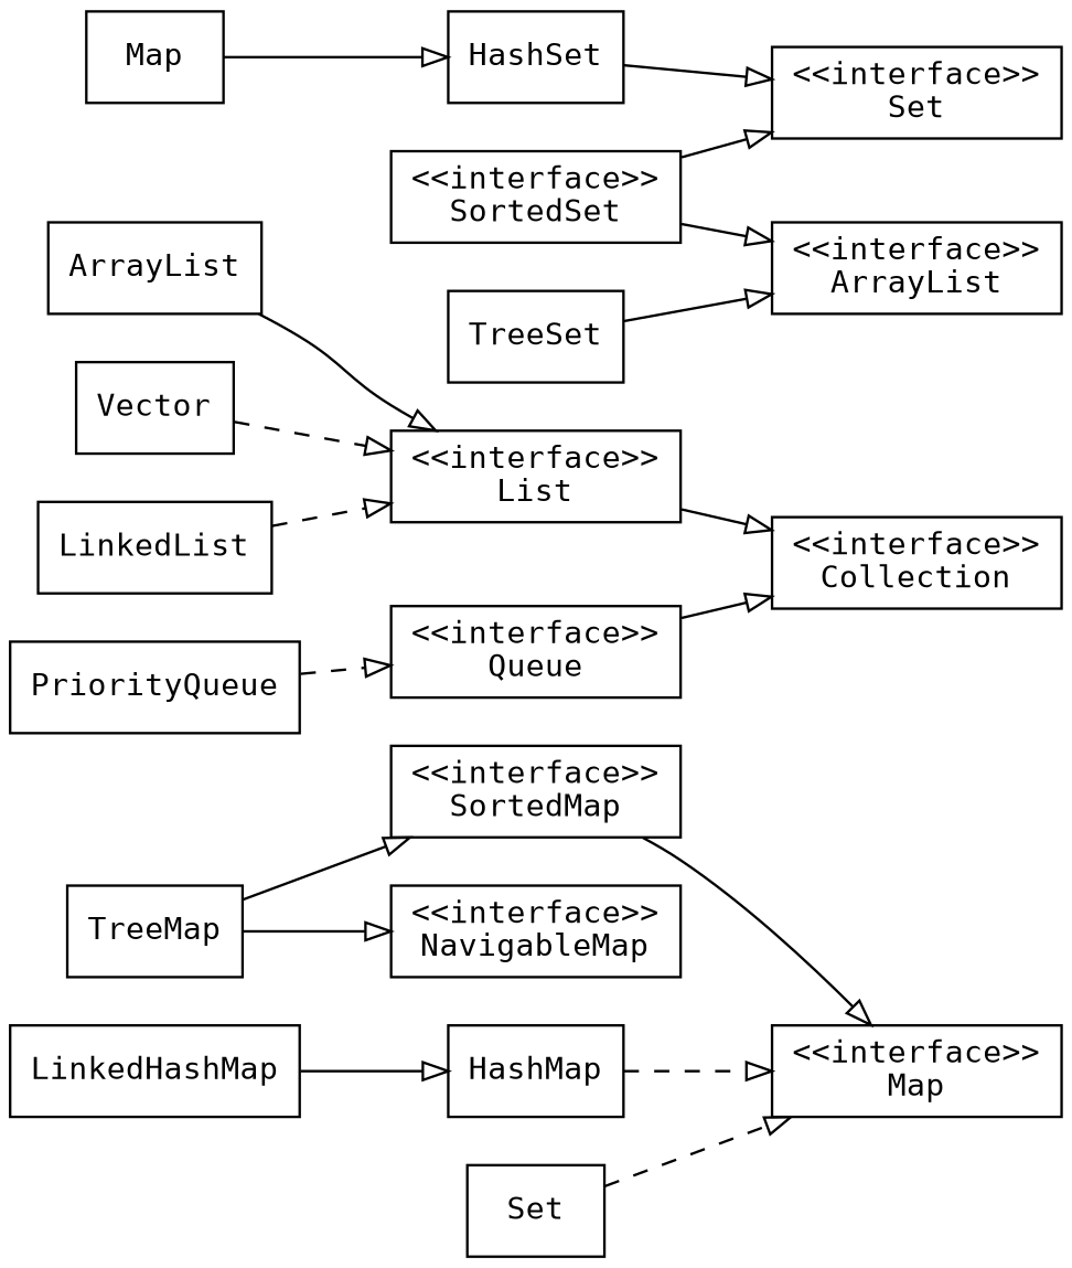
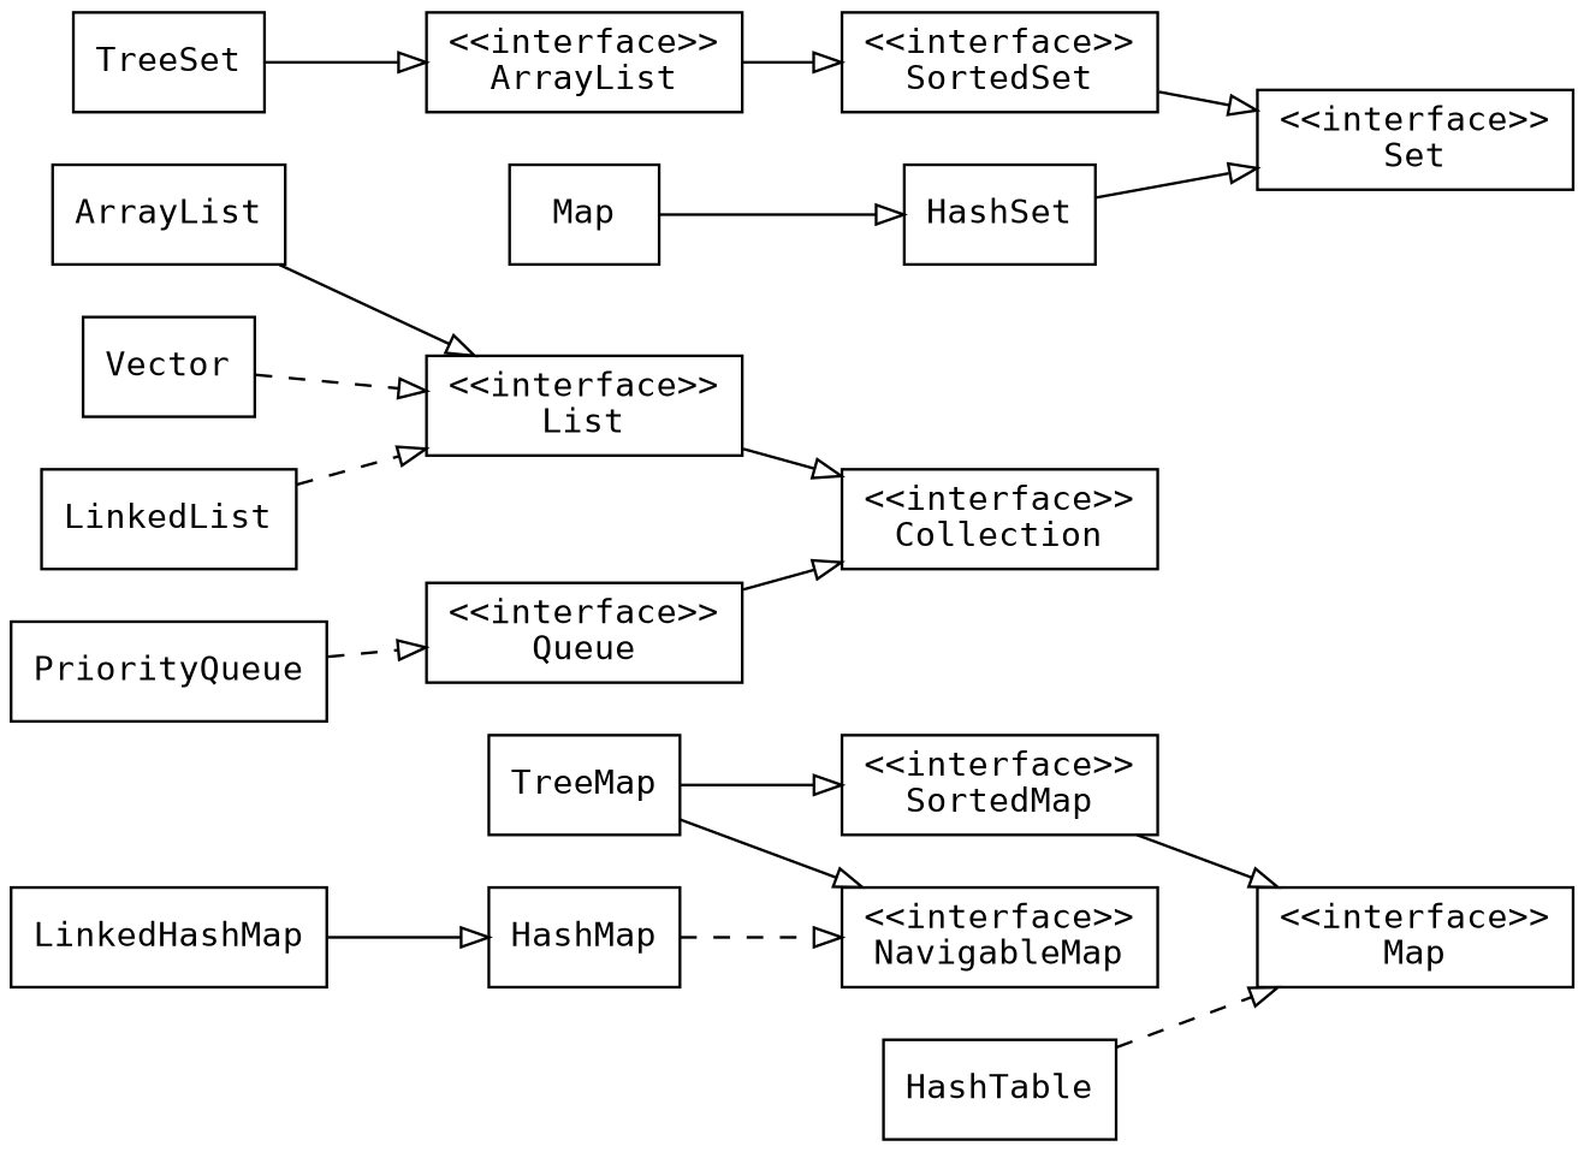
  digraph {
    rankdir=LR
    node [fontname="Consolas,Monaca" fontsize=12 shape=record]
    edge [arrowhead=empty]
    n1 [label="\<\<interface\>\>\lMap"]
    n2 [label="\<\<interface\>\>\lSortedMap"]
    n3 [label="\<\<interface\>\>\lNavigableMap"]
    n4 [label=LinkedHashMap]
    n5 [label=HashMap]
-   n6 [label=Set]
+   n6 [label=HashTable]
    n7 [label=TreeMap]
    n8 [label="\<\<interface\>\>\lCollection"]
    n9 [label="\<\<interface\>\>\lSet"]
    n10 [label="\<\<interface\>\>\lList"]
    n11 [label="\<\<interface\>\>\lQueue"]
    n12 [label="\<\<interface\>\>\lSortedSet"]
    n13 [label="\<\<interface\>\>\lArrayList"]
    n14 [label=HashSet]
    n15 [label=Map]
    n16 [label=TreeSet]
    n17 [label=ArrayList]
    n18 [label=Vector]
    n19 [label=LinkedList]
    n20 [label=PriorityQueue]
    n2 -> n1
    n4 -> n5
-   n5 -> n1 [style=dashed]
+   n5 -> n3 [style=dashed]
    n6 -> n1 [style=dashed]
    n7 -> n2
    n7 -> n3
    n10 -> n8
    n11 -> n8
    n12 -> n9
-   n12 -> n13
+   n13 -> n12
    n14 -> n9
    n15 -> n14
    n16 -> n13
    n17 -> n10 [style=solid]
    n18 -> n10 [style=dashed]
    n19 -> n10 [style=dashed]
    n20 -> n11 [style=dashed]
  }
